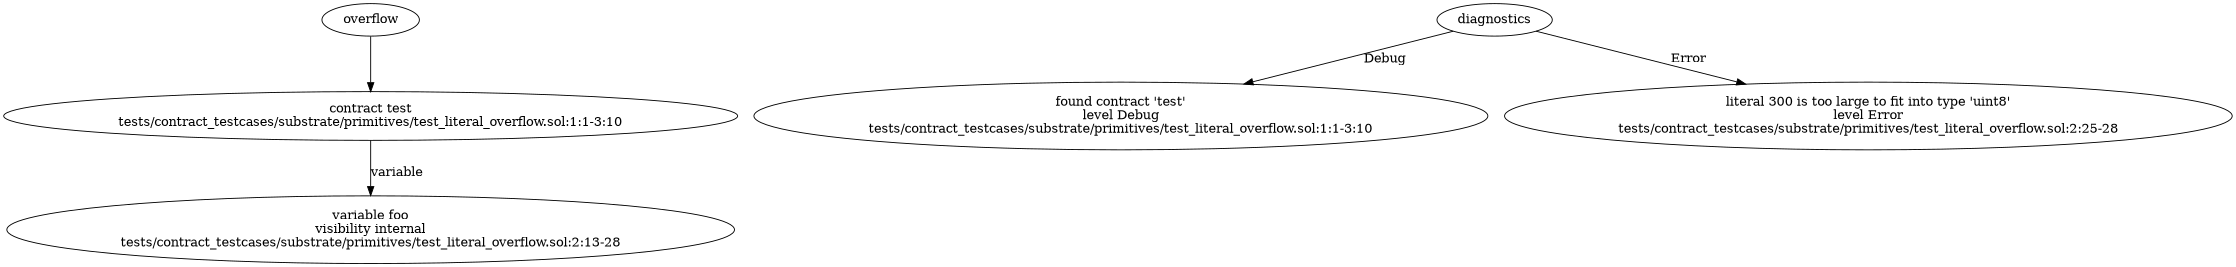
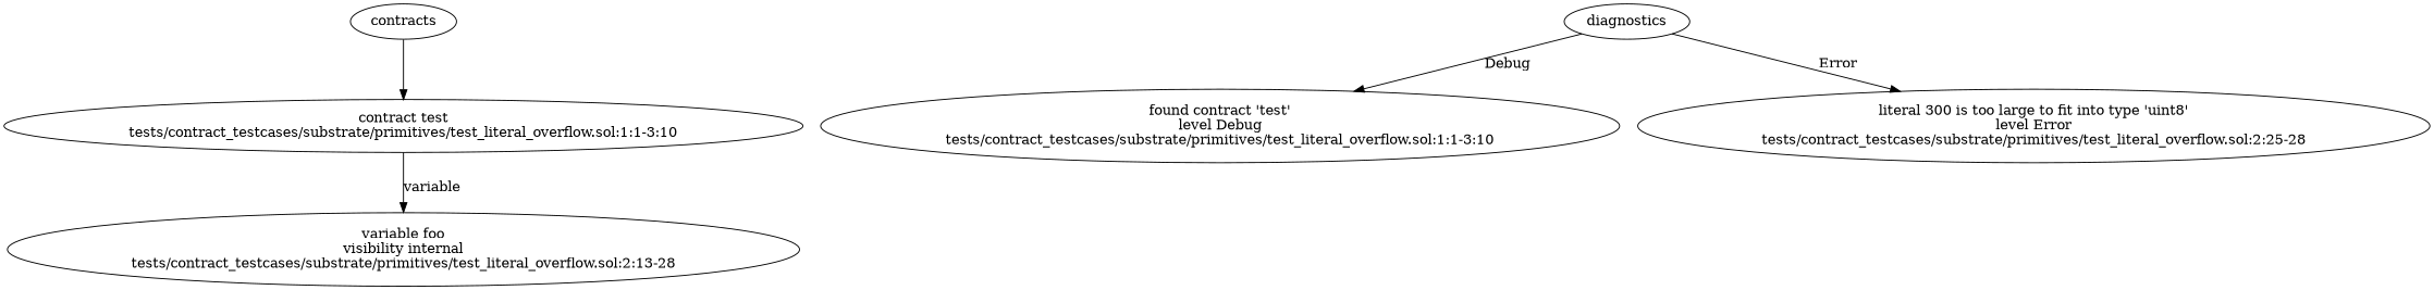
  strict digraph {
    n1 [label="contract test\ntests/contract_testcases/substrate/primitives/test_literal_overflow.sol:1:1-3:10"]
    n2 [label="variable foo\nvisibility internal\ntests/contract_testcases/substrate/primitives/test_literal_overflow.sol:2:13-28"]
    n3 [label="found contract 'test'\nlevel Debug\ntests/contract_testcases/substrate/primitives/test_literal_overflow.sol:1:1-3:10"]
    n4 [label="literal 300 is too large to fit into type 'uint8'\nlevel Error\ntests/contract_testcases/substrate/primitives/test_literal_overflow.sol:2:25-28"]
-   contracts [label=overflow]
+   contracts
    diagnostics
    n1 -> n2 [label=variable]
    contracts -> n1
    diagnostics -> n3 [label=Debug]
    diagnostics -> n4 [label=Error]
  }
